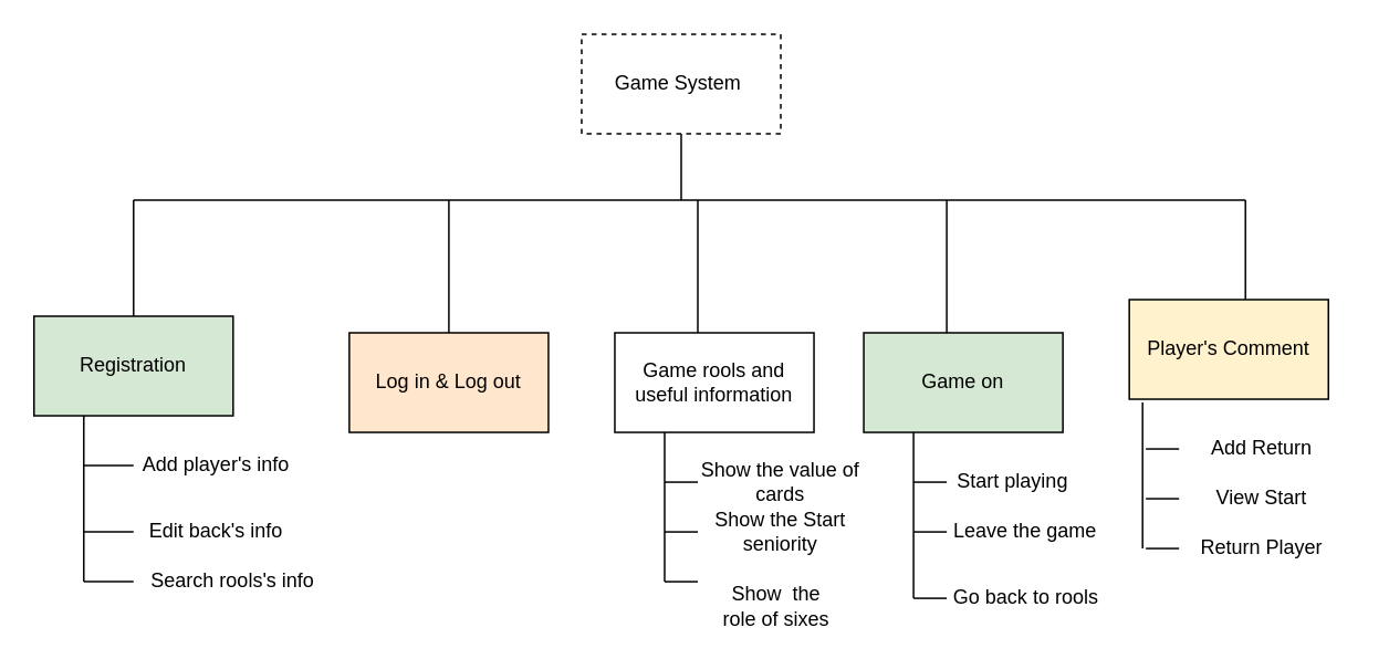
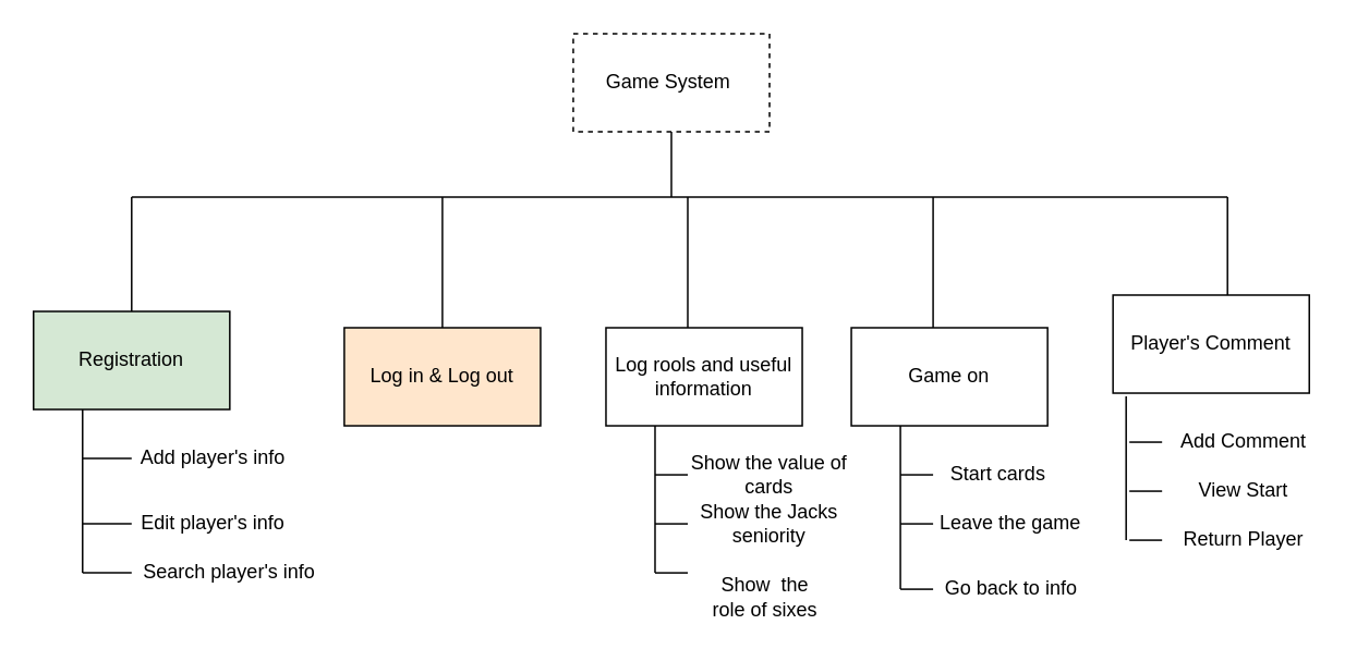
  <mxCell id="0" />
  <mxCell id="1" parent="0" />
  <mxCell id="2" value="Game System&amp;nbsp;" style="rounded=0;whiteSpace=wrap;html=1;dashed=1;" vertex="1" parent="1"><mxGeometry x="350" y="20" width="120" height="60" as="geometry" /></mxCell>
  <mxCell id="3" value="" style="endArrow=none;html=1;entryX=0.5;entryY=1;entryDx=0;entryDy=0;" edge="1" parent="1" target="2"><mxGeometry width="50" height="50" relative="1" as="geometry"><mxPoint x="410" y="120" as="sourcePoint" /><mxPoint x="420" y="90" as="targetPoint" /></mxGeometry></mxCell>
  <mxCell id="4" value="" style="endArrow=none;html=1;" edge="1" parent="1"><mxGeometry width="50" height="50" relative="1" as="geometry"><mxPoint x="80" y="120" as="sourcePoint" /><mxPoint x="750" y="120" as="targetPoint" /></mxGeometry></mxCell>
  <mxCell id="5" value="" style="endArrow=none;html=1;" edge="1" parent="1"><mxGeometry width="50" height="50" relative="1" as="geometry"><mxPoint x="80" y="190" as="sourcePoint" /><mxPoint x="80" y="120" as="targetPoint" /></mxGeometry></mxCell>
  <mxCell id="6" value="Registration" style="rounded=0;whiteSpace=wrap;html=1;fillColor=#d5e8d4;" vertex="1" parent="1"><mxGeometry x="20" y="190" width="120" height="60" as="geometry" /></mxCell>
  <mxCell id="7" value="" style="endArrow=none;html=1;entryX=0.25;entryY=1;entryDx=0;entryDy=0;" edge="1" parent="1" target="6"><mxGeometry width="50" height="50" relative="1" as="geometry"><mxPoint x="50" y="350" as="sourcePoint" /><mxPoint x="440" y="250" as="targetPoint" /></mxGeometry></mxCell>
  <mxCell id="8" value="" style="endArrow=none;html=1;" edge="1" parent="1"><mxGeometry width="50" height="50" relative="1" as="geometry"><mxPoint x="80" y="280" as="sourcePoint" /><mxPoint x="50" y="280" as="targetPoint" /></mxGeometry></mxCell>
  <mxCell id="9" value="" style="endArrow=none;html=1;" edge="1" parent="1"><mxGeometry width="50" height="50" relative="1" as="geometry"><mxPoint x="80" y="320" as="sourcePoint" /><mxPoint x="50" y="320" as="targetPoint" /></mxGeometry></mxCell>
  <mxCell id="10" value="" style="endArrow=none;html=1;" edge="1" parent="1"><mxGeometry width="50" height="50" relative="1" as="geometry"><mxPoint x="80" y="350" as="sourcePoint" /><mxPoint x="50" y="350" as="targetPoint" /></mxGeometry></mxCell>
  <mxCell id="11" value="Add player's info" style="text;html=1;strokeColor=none;fillColor=none;align=center;verticalAlign=middle;whiteSpace=wrap;rounded=0;" vertex="1" parent="1"><mxGeometry x="50" y="270" width="160" height="20" as="geometry" /></mxCell>
- <mxCell id="12" value="Edit back's info" style="text;html=1;strokeColor=none;fillColor=none;align=center;verticalAlign=middle;whiteSpace=wrap;rounded=0;" vertex="1" parent="1"><mxGeometry x="80" y="310" width="100" height="20" as="geometry" /></mxCell>
- <mxCell id="13" value="Search rools's info" style="text;html=1;strokeColor=none;fillColor=none;align=center;verticalAlign=middle;whiteSpace=wrap;rounded=0;" vertex="1" parent="1"><mxGeometry x="80" y="340" width="120" height="20" as="geometry" /></mxCell>
+ <mxCell id="12" value="Edit player's info" style="text;html=1;strokeColor=none;fillColor=none;align=center;verticalAlign=middle;whiteSpace=wrap;rounded=0;" vertex="1" parent="1"><mxGeometry x="80" y="310" width="100" height="20" as="geometry" /></mxCell>
+ <mxCell id="13" value="Search player's info" style="text;html=1;strokeColor=none;fillColor=none;align=center;verticalAlign=middle;whiteSpace=wrap;rounded=0;" vertex="1" parent="1"><mxGeometry x="80" y="340" width="120" height="20" as="geometry" /></mxCell>
  <mxCell id="14" value="" style="endArrow=none;html=1;" edge="1" parent="1"><mxGeometry width="50" height="50" relative="1" as="geometry"><mxPoint x="270" y="200" as="sourcePoint" /><mxPoint x="270" y="120" as="targetPoint" /></mxGeometry></mxCell>
  <mxCell id="15" value="Log in &amp;amp; Log out" style="rounded=0;whiteSpace=wrap;html=1;fillColor=#ffe6cc;" vertex="1" parent="1"><mxGeometry x="210" y="200" width="120" height="60" as="geometry" /></mxCell>
  <mxCell id="16" value="" style="endArrow=none;html=1;" edge="1" parent="1"><mxGeometry width="50" height="50" relative="1" as="geometry"><mxPoint x="420" y="200" as="sourcePoint" /><mxPoint x="420" y="120" as="targetPoint" /></mxGeometry></mxCell>
- <mxCell id="17" value="Game rools and useful information" style="rounded=0;whiteSpace=wrap;html=1;" vertex="1" parent="1"><mxGeometry x="370" y="200" width="120" height="60" as="geometry" /></mxCell>
+ <mxCell id="17" value="Log rools and useful information" style="rounded=0;whiteSpace=wrap;html=1;" vertex="1" parent="1"><mxGeometry x="370" y="200" width="120" height="60" as="geometry" /></mxCell>
  <mxCell id="18" value="" style="endArrow=none;html=1;" edge="1" parent="1"><mxGeometry width="50" height="50" relative="1" as="geometry"><mxPoint x="570" y="200" as="sourcePoint" /><mxPoint x="570" y="120" as="targetPoint" /></mxGeometry></mxCell>
- <mxCell id="19" value="Game on" style="rounded=0;whiteSpace=wrap;html=1;fillColor=#d5e8d4;" vertex="1" parent="1"><mxGeometry x="520" y="200" width="120" height="60" as="geometry" /></mxCell>
+ <mxCell id="19" value="Game on" style="rounded=0;whiteSpace=wrap;html=1;" vertex="1" parent="1"><mxGeometry x="520" y="200" width="120" height="60" as="geometry" /></mxCell>
  <mxCell id="20" value="" style="endArrow=none;html=1;" edge="1" parent="1"><mxGeometry width="50" height="50" relative="1" as="geometry"><mxPoint x="750" y="180" as="sourcePoint" /><mxPoint x="750" y="120" as="targetPoint" /></mxGeometry></mxCell>
- <mxCell id="21" value="Player's Comment" style="rounded=0;whiteSpace=wrap;html=1;fillColor=#fff2cc;" vertex="1" parent="1"><mxGeometry x="680" y="180" width="120" height="60" as="geometry" /></mxCell>
+ <mxCell id="21" value="Player's Comment" style="rounded=0;whiteSpace=wrap;html=1;" vertex="1" parent="1"><mxGeometry x="680" y="180" width="120" height="60" as="geometry" /></mxCell>
  <mxCell id="22" value="" style="endArrow=none;html=1;" edge="1" parent="1"><mxGeometry width="50" height="50" relative="1" as="geometry"><mxPoint x="710" y="270" as="sourcePoint" /><mxPoint x="690" y="270" as="targetPoint" /></mxGeometry></mxCell>
  <mxCell id="23" value="" style="endArrow=none;html=1;entryX=0.067;entryY=1.033;entryDx=0;entryDy=0;entryPerimeter=0;" edge="1" parent="1" target="21"><mxGeometry width="50" height="50" relative="1" as="geometry"><mxPoint x="688" y="330" as="sourcePoint" /><mxPoint x="440" y="220" as="targetPoint" /></mxGeometry></mxCell>
  <mxCell id="24" value="" style="endArrow=none;html=1;" edge="1" parent="1"><mxGeometry width="50" height="50" relative="1" as="geometry"><mxPoint x="690" y="300" as="sourcePoint" /><mxPoint x="710" y="300" as="targetPoint" /></mxGeometry></mxCell>
  <mxCell id="25" value="" style="endArrow=none;html=1;" edge="1" parent="1"><mxGeometry width="50" height="50" relative="1" as="geometry"><mxPoint x="690" y="330" as="sourcePoint" /><mxPoint x="710" y="330" as="targetPoint" /></mxGeometry></mxCell>
- <mxCell id="26" value="Add Return" style="text;html=1;strokeColor=none;fillColor=none;align=center;verticalAlign=middle;whiteSpace=wrap;rounded=0;" vertex="1" parent="1"><mxGeometry x="710" y="260" width="100" height="20" as="geometry" /></mxCell>
+ <mxCell id="26" value="Add Comment" style="text;html=1;strokeColor=none;fillColor=none;align=center;verticalAlign=middle;whiteSpace=wrap;rounded=0;" vertex="1" parent="1"><mxGeometry x="710" y="260" width="100" height="20" as="geometry" /></mxCell>
  <mxCell id="27" value="View Start" style="text;html=1;strokeColor=none;fillColor=none;align=center;verticalAlign=middle;whiteSpace=wrap;rounded=0;" vertex="1" parent="1"><mxGeometry x="715" y="290" width="90" height="20" as="geometry" /></mxCell>
  <mxCell id="28" value="Return Player" style="text;html=1;strokeColor=none;fillColor=none;align=center;verticalAlign=middle;whiteSpace=wrap;rounded=0;" vertex="1" parent="1"><mxGeometry x="705" y="320" width="110" height="20" as="geometry" /></mxCell>
  <mxCell id="29" value="" style="endArrow=none;html=1;entryX=0.25;entryY=1;entryDx=0;entryDy=0;" edge="1" parent="1" target="17"><mxGeometry width="50" height="50" relative="1" as="geometry"><mxPoint x="400" y="350" as="sourcePoint" /><mxPoint x="440" y="200" as="targetPoint" /></mxGeometry></mxCell>
  <mxCell id="30" value="" style="endArrow=none;html=1;" edge="1" parent="1"><mxGeometry width="50" height="50" relative="1" as="geometry"><mxPoint x="420" y="290" as="sourcePoint" /><mxPoint x="400" y="290" as="targetPoint" /></mxGeometry></mxCell>
  <mxCell id="31" value="" style="endArrow=none;html=1;" edge="1" parent="1"><mxGeometry width="50" height="50" relative="1" as="geometry"><mxPoint x="420" y="320" as="sourcePoint" /><mxPoint x="400" y="320" as="targetPoint" /></mxGeometry></mxCell>
  <mxCell id="32" value="" style="endArrow=none;html=1;" edge="1" parent="1"><mxGeometry width="50" height="50" relative="1" as="geometry"><mxPoint x="400" y="350" as="sourcePoint" /><mxPoint x="420" y="350" as="targetPoint" /></mxGeometry></mxCell>
  <mxCell id="33" value="Show the value of cards" style="text;html=1;strokeColor=none;fillColor=none;align=center;verticalAlign=middle;whiteSpace=wrap;rounded=0;" vertex="1" parent="1"><mxGeometry x="420" y="280" width="100" height="20" as="geometry" /></mxCell>
- <mxCell id="34" value="Show the Start seniority" style="text;html=1;strokeColor=none;fillColor=none;align=center;verticalAlign=middle;whiteSpace=wrap;rounded=0;" vertex="1" parent="1"><mxGeometry x="425" y="310" width="90" height="20" as="geometry" /></mxCell>
+ <mxCell id="34" value="Show the Jacks seniority" style="text;html=1;strokeColor=none;fillColor=none;align=center;verticalAlign=middle;whiteSpace=wrap;rounded=0;" vertex="1" parent="1"><mxGeometry x="425" y="310" width="90" height="20" as="geometry" /></mxCell>
  <mxCell id="35" value="Show&amp;nbsp; the role of sixes" style="text;html=1;strokeColor=none;fillColor=none;align=center;verticalAlign=middle;whiteSpace=wrap;rounded=0;" vertex="1" parent="1"><mxGeometry x="430" y="355" width="75" height="20" as="geometry" /></mxCell>
  <mxCell id="36" value="" style="endArrow=none;html=1;entryX=0.25;entryY=1;entryDx=0;entryDy=0;" edge="1" parent="1" target="19"><mxGeometry width="50" height="50" relative="1" as="geometry"><mxPoint x="550" y="360" as="sourcePoint" /><mxPoint x="440" y="200" as="targetPoint" /></mxGeometry></mxCell>
- <mxCell id="37" value="Start playing" style="text;html=1;strokeColor=none;fillColor=none;align=center;verticalAlign=middle;whiteSpace=wrap;rounded=0;" vertex="1" parent="1"><mxGeometry x="570" y="280" width="80" height="20" as="geometry" /></mxCell>
+ <mxCell id="37" value="Start cards" style="text;html=1;strokeColor=none;fillColor=none;align=center;verticalAlign=middle;whiteSpace=wrap;rounded=0;" vertex="1" parent="1"><mxGeometry x="570" y="280" width="80" height="20" as="geometry" /></mxCell>
  <mxCell id="38" value="" style="endArrow=none;html=1;" edge="1" parent="1"><mxGeometry width="50" height="50" relative="1" as="geometry"><mxPoint x="570" y="290" as="sourcePoint" /><mxPoint x="550" y="290" as="targetPoint" /></mxGeometry></mxCell>
  <mxCell id="39" value="" style="endArrow=none;html=1;" edge="1" parent="1"><mxGeometry width="50" height="50" relative="1" as="geometry"><mxPoint x="550" y="320" as="sourcePoint" /><mxPoint x="570" y="320" as="targetPoint" /></mxGeometry></mxCell>
  <mxCell id="40" value="" style="endArrow=none;html=1;" edge="1" parent="1"><mxGeometry width="50" height="50" relative="1" as="geometry"><mxPoint x="550" y="360" as="sourcePoint" /><mxPoint x="570" y="360" as="targetPoint" /></mxGeometry></mxCell>
  <mxCell id="41" value="Leave the game" style="text;html=1;strokeColor=none;fillColor=none;align=center;verticalAlign=middle;whiteSpace=wrap;rounded=0;" vertex="1" parent="1"><mxGeometry x="570" y="310" width="95" height="20" as="geometry" /></mxCell>
- <mxCell id="42" value="Go back to rools" style="text;html=1;strokeColor=none;fillColor=none;align=center;verticalAlign=middle;whiteSpace=wrap;rounded=0;" vertex="1" parent="1"><mxGeometry x="567.5" y="350" width="100" height="20" as="geometry" /></mxCell>
+ <mxCell id="42" value="Go back to info" style="text;html=1;strokeColor=none;fillColor=none;align=center;verticalAlign=middle;whiteSpace=wrap;rounded=0;" vertex="1" parent="1"><mxGeometry x="567.5" y="350" width="100" height="20" as="geometry" /></mxCell>
  <mxCell id="43" style="edgeStyle=orthogonalEdgeStyle;rounded=0;orthogonalLoop=1;jettySize=auto;html=1;exitX=0.5;exitY=1;exitDx=0;exitDy=0;" edge="1" parent="1" source="42" target="42"><mxGeometry relative="1" as="geometry" /></mxCell>
